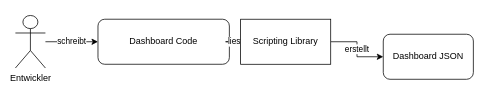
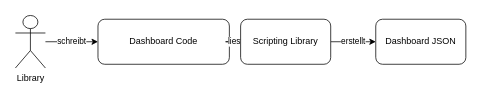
  <mxCell id="0" />
  <mxCell id="1" parent="0" />
  <mxCell id="2" value="schreibt" style="edgeStyle=orthogonalEdgeStyle;rounded=0;orthogonalLoop=1;jettySize=auto;html=1;" edge="1" parent="1" source="3" target="4"><mxGeometry relative="1" as="geometry" /></mxCell>
- <mxCell id="3" value="Entwickler&lt;br&gt;" style="shape=umlActor;verticalLabelPosition=bottom;verticalAlign=top;html=1;outlineConnect=0;" vertex="1" parent="1"><mxGeometry x="20" y="20" width="40" height="70" as="geometry" /></mxCell>
+ <mxCell id="3" value="Library&lt;br&gt;" style="shape=umlActor;verticalLabelPosition=bottom;verticalAlign=top;html=1;outlineConnect=0;" vertex="1" parent="1"><mxGeometry x="20" y="20" width="40" height="70" as="geometry" /></mxCell>
  <mxCell id="4" value="Dashboard Code" style="rounded=1;whiteSpace=wrap;html=1;" vertex="1" parent="1"><mxGeometry x="130" y="25" width="175" height="60" as="geometry" /></mxCell>
  <mxCell id="5" value="liest" style="edgeStyle=orthogonalEdgeStyle;rounded=0;orthogonalLoop=1;jettySize=auto;html=1;" edge="1" parent="1" source="7" target="4"><mxGeometry relative="1" as="geometry" /></mxCell>
  <mxCell id="6" value="erstellt" style="edgeStyle=orthogonalEdgeStyle;rounded=0;orthogonalLoop=1;jettySize=auto;html=1;entryX=0;entryY=0.5;entryDx=0;entryDy=0;" edge="1" parent="1" source="7" target="8"><mxGeometry relative="1" as="geometry" /></mxCell>
- <mxCell id="7" value="Scripting Library" style="whiteSpace=wrap;html=1;rounded=0;" vertex="1" parent="1"><mxGeometry x="320" y="25" width="120" height="60" as="geometry" /></mxCell>
- <mxCell id="8" value="Dashboard JSON" style="rounded=1;whiteSpace=wrap;html=1;" vertex="1" parent="1"><mxGeometry x="510" y="45" width="120" height="60" as="geometry" /></mxCell>
+ <mxCell id="7" value="Scripting Library" style="rounded=1;whiteSpace=wrap;html=1;" vertex="1" parent="1"><mxGeometry x="320" y="25" width="120" height="60" as="geometry" /></mxCell>
+ <mxCell id="8" value="Dashboard JSON" style="rounded=1;whiteSpace=wrap;html=1;" vertex="1" parent="1"><mxGeometry x="500" y="25" width="120" height="60" as="geometry" /></mxCell>
